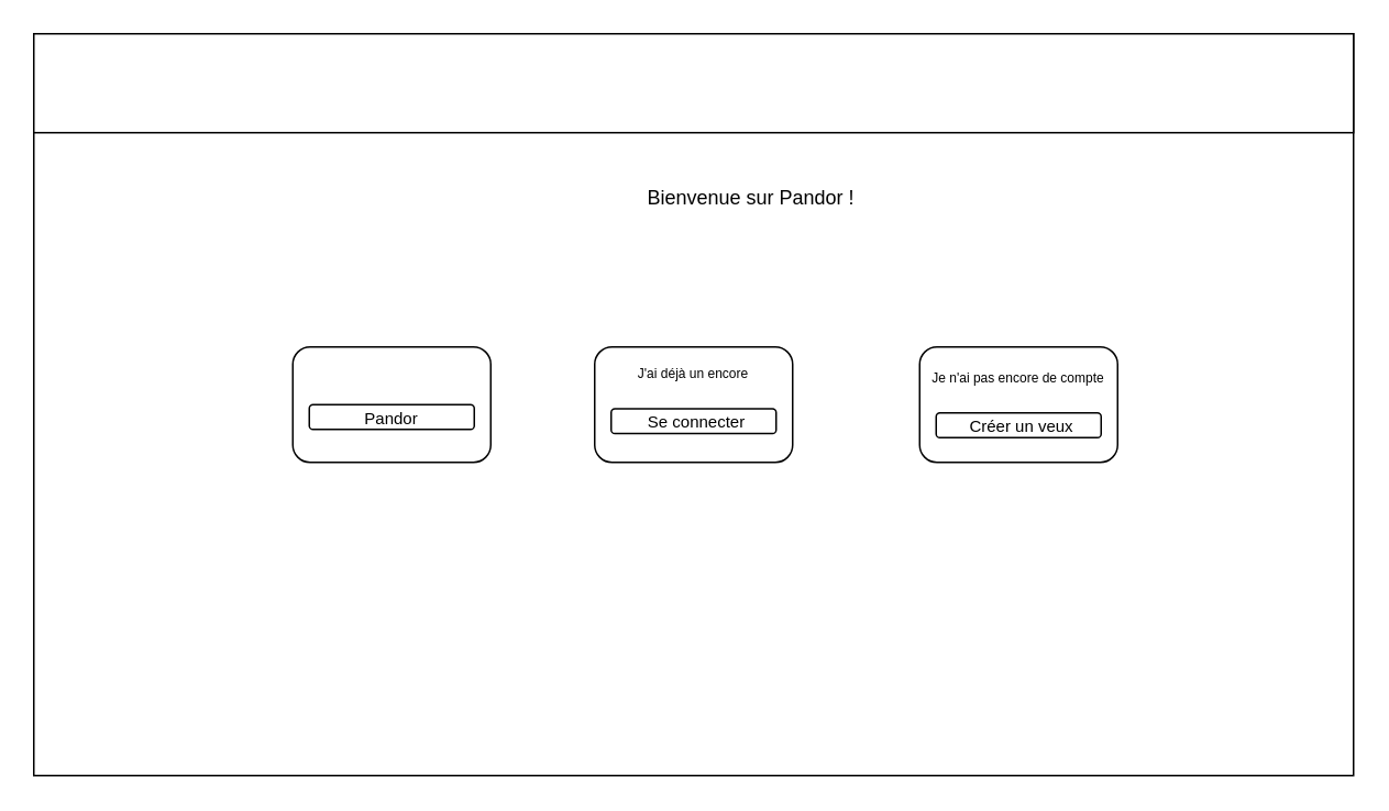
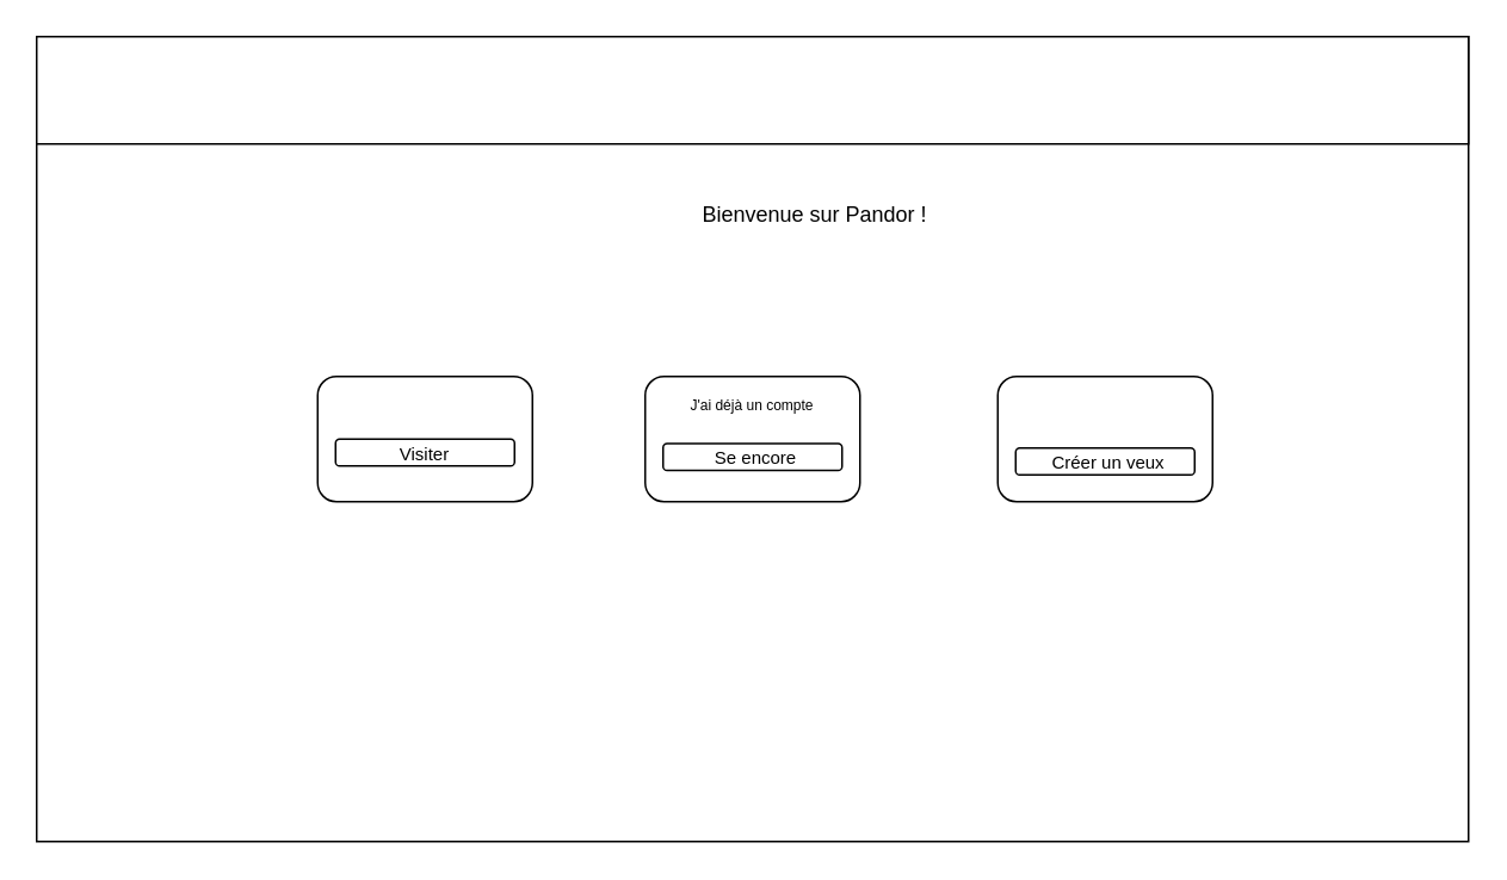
  <mxCell id="0" />
  <mxCell id="1" parent="0" />
  <mxCell id="2" value="" style="rounded=0;whiteSpace=wrap;html=1;" vertex="1" parent="1"><mxGeometry x="20" y="20" width="800" height="450" as="geometry" /></mxCell>
  <mxCell id="3" value="" style="rounded=0;whiteSpace=wrap;html=1;" vertex="1" parent="1"><mxGeometry x="20" y="20" width="800" height="60" as="geometry" /></mxCell>
  <mxCell id="4" value="Bienvenue sur Pandor !" style="text;html=1;strokeColor=none;fillColor=none;align=center;verticalAlign=middle;whiteSpace=wrap;rounded=0;" vertex="1" parent="1"><mxGeometry x="385" y="110" width="140" height="20" as="geometry" /></mxCell>
  <mxCell id="5" value="" style="rounded=1;whiteSpace=wrap;html=1;" vertex="1" parent="1"><mxGeometry x="177" y="210" width="120" height="70" as="geometry" /></mxCell>
  <mxCell id="6" value="" style="rounded=1;whiteSpace=wrap;html=1;" vertex="1" parent="1"><mxGeometry x="360" y="210" width="120" height="70" as="geometry" /></mxCell>
  <mxCell id="7" value="" style="rounded=1;whiteSpace=wrap;html=1;" vertex="1" parent="1"><mxGeometry x="557" y="210" width="120" height="70" as="geometry" /></mxCell>
  <mxCell id="8" value="" style="rounded=1;whiteSpace=wrap;html=1;" vertex="1" parent="1"><mxGeometry x="187" y="245" width="100" height="15" as="geometry" /></mxCell>
- <mxCell id="9" value="&lt;font style=&quot;font-size: 10px&quot;&gt;Pandor&lt;/font&gt;" style="text;html=1;strokeColor=none;fillColor=none;align=center;verticalAlign=middle;whiteSpace=wrap;rounded=0;" vertex="1" parent="1"><mxGeometry x="217" y="242.5" width="40" height="20" as="geometry" /></mxCell>
- <mxCell id="10" value="&lt;font style=&quot;font-size: 8px&quot;&gt;J'ai déjà un encore&lt;/font&gt;" style="text;html=1;strokeColor=none;fillColor=none;align=center;verticalAlign=middle;whiteSpace=wrap;rounded=0;" vertex="1" parent="1"><mxGeometry x="360" y="210" width="120" height="30" as="geometry" /></mxCell>
+ <mxCell id="9" value="&lt;font style=&quot;font-size: 10px&quot;&gt;Visiter&lt;/font&gt;" style="text;html=1;strokeColor=none;fillColor=none;align=center;verticalAlign=middle;whiteSpace=wrap;rounded=0;" vertex="1" parent="1"><mxGeometry x="217" y="242.5" width="40" height="20" as="geometry" /></mxCell>
+ <mxCell id="10" value="&lt;font style=&quot;font-size: 8px&quot;&gt;J'ai déjà un compte&lt;/font&gt;" style="text;html=1;strokeColor=none;fillColor=none;align=center;verticalAlign=middle;whiteSpace=wrap;rounded=0;" vertex="1" parent="1"><mxGeometry x="360" y="210" width="120" height="30" as="geometry" /></mxCell>
  <mxCell id="11" value="" style="rounded=1;whiteSpace=wrap;html=1;" vertex="1" parent="1"><mxGeometry x="370" y="247.5" width="100" height="15" as="geometry" /></mxCell>
- <mxCell id="12" value="&lt;font style=&quot;font-size: 10px&quot;&gt;Se connecter&lt;br&gt;&lt;/font&gt;" style="text;html=1;strokeColor=none;fillColor=none;align=center;verticalAlign=middle;whiteSpace=wrap;rounded=0;" vertex="1" parent="1"><mxGeometry x="377" y="245" width="90" height="20" as="geometry" /></mxCell>
- <mxCell id="13" value="&lt;font style=&quot;font-size: 8px&quot;&gt;Je n'ai pas encore de compte&lt;br&gt;&lt;/font&gt;" style="text;html=1;strokeColor=none;fillColor=none;align=center;verticalAlign=middle;whiteSpace=wrap;rounded=0;" vertex="1" parent="1"><mxGeometry x="557" y="212.5" width="120" height="30" as="geometry" /></mxCell>
+ <mxCell id="12" value="&lt;font style=&quot;font-size: 10px&quot;&gt;Se encore&lt;br&gt;&lt;/font&gt;" style="text;html=1;strokeColor=none;fillColor=none;align=center;verticalAlign=middle;whiteSpace=wrap;rounded=0;" vertex="1" parent="1"><mxGeometry x="377" y="245" width="90" height="20" as="geometry" /></mxCell>
  <mxCell id="14" value="" style="rounded=1;whiteSpace=wrap;html=1;" vertex="1" parent="1"><mxGeometry x="567" y="250" width="100" height="15" as="geometry" /></mxCell>
  <mxCell id="15" value="&lt;font style=&quot;font-size: 10px&quot;&gt;Créer un veux&lt;br&gt;&lt;/font&gt;" style="text;html=1;strokeColor=none;fillColor=none;align=center;verticalAlign=middle;whiteSpace=wrap;rounded=0;" vertex="1" parent="1"><mxGeometry x="574" y="247.5" width="90" height="20" as="geometry" /></mxCell>
